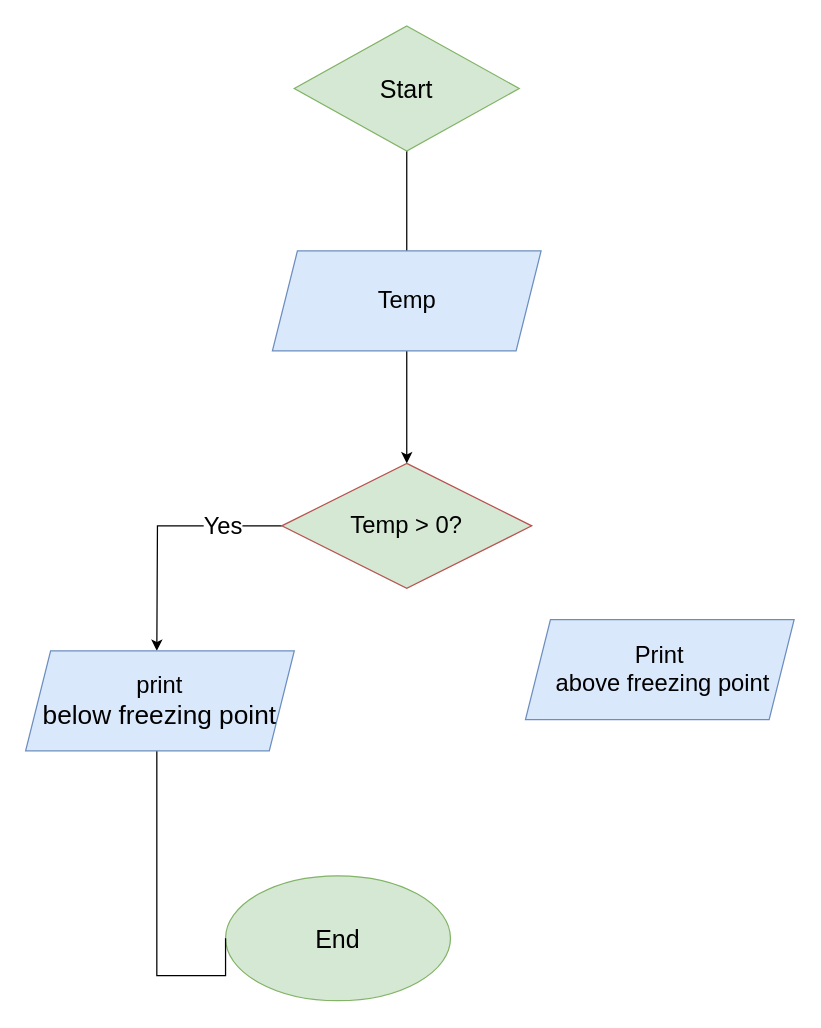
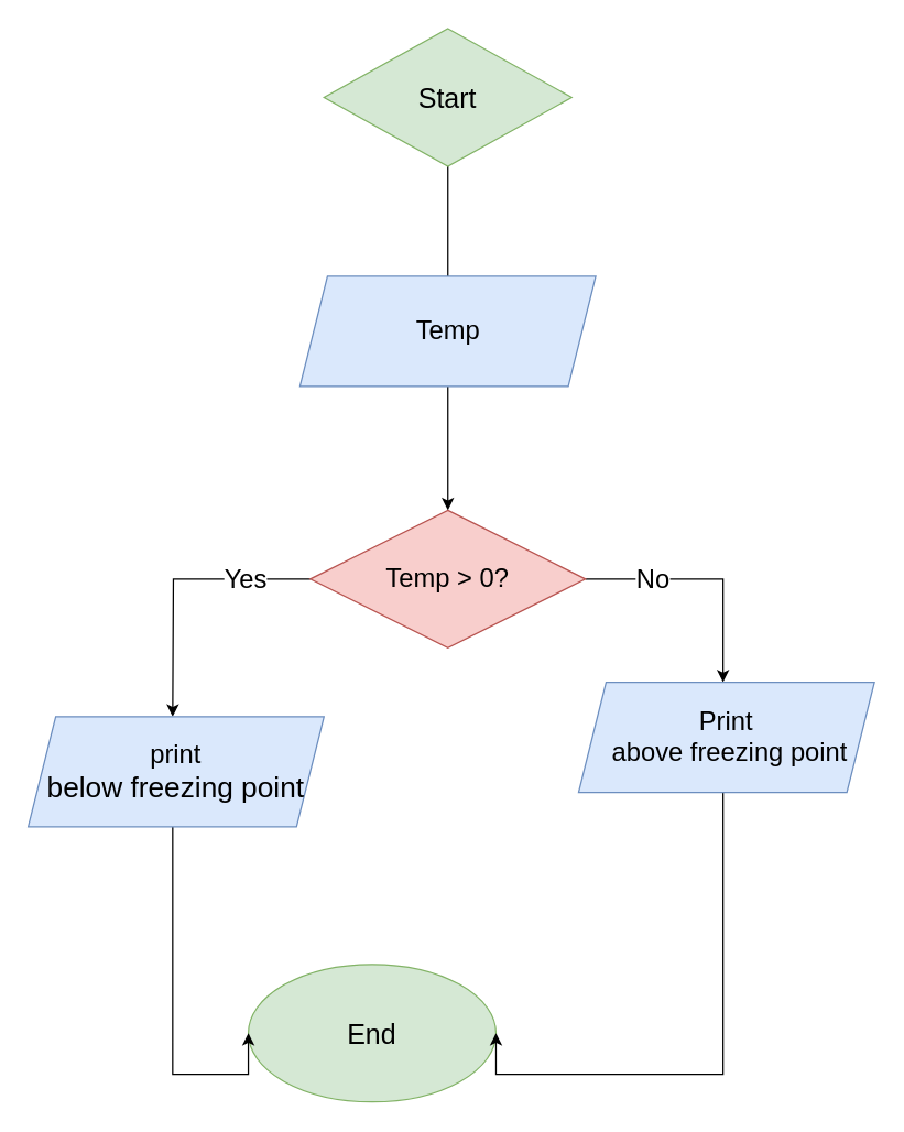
  <mxCell id="0" />
  <mxCell id="1" parent="0" />
  <mxCell id="2" style="edgeStyle=orthogonalEdgeStyle;rounded=0;orthogonalLoop=1;jettySize=auto;html=1;fontSize=20;" parent="1" source="3" edge="1"><mxGeometry relative="1" as="geometry"><mxPoint x="325" y="210" as="targetPoint" /></mxGeometry></mxCell>
  <mxCell id="3" value="&lt;font style=&quot;font-size: 20px;&quot;&gt;Start&lt;/font&gt;" style="rhombus;whiteSpace=wrap;html=1;fillColor=#d5e8d4;strokeColor=#82b366;" parent="1" vertex="1"><mxGeometry x="235" y="20" width="180" height="100" as="geometry" /></mxCell>
  <mxCell id="4" style="edgeStyle=orthogonalEdgeStyle;rounded=0;orthogonalLoop=1;jettySize=auto;html=1;fontSize=19;" parent="1" source="5" edge="1"><mxGeometry relative="1" as="geometry"><mxPoint x="325" y="370" as="targetPoint" /></mxGeometry></mxCell>
  <mxCell id="5" value="&lt;span style=&quot;font-size: 19px;&quot;&gt;Temp&lt;/span&gt;" style="shape=parallelogram;perimeter=parallelogramPerimeter;whiteSpace=wrap;html=1;fixedSize=1;fillColor=#dae8fc;strokeColor=#6c8ebf;" parent="1" vertex="1"><mxGeometry x="217.5" y="200" width="215" height="80" as="geometry" /></mxCell>
  <mxCell id="6" style="edgeStyle=orthogonalEdgeStyle;rounded=0;orthogonalLoop=1;jettySize=auto;html=1;fontSize=19;" parent="1" source="10" edge="1"><mxGeometry relative="1" as="geometry"><mxPoint x="125" y="520" as="targetPoint" /></mxGeometry></mxCell>
  <mxCell id="7" value="Yes" style="edgeLabel;html=1;align=center;verticalAlign=middle;resizable=0;points=[];fontSize=19;" parent="6" vertex="1" connectable="0"><mxGeometry x="-0.52" y="3" relative="1" as="geometry"><mxPoint y="-3" as="offset" /></mxGeometry></mxCell>
- <mxCell id="10" value="Temp &amp;gt; 0?" style="rhombus;whiteSpace=wrap;html=1;fontSize=19;fillColor=#d5e8d4;strokeColor=#b85450;" parent="1" vertex="1"><mxGeometry x="225" y="370" width="200" height="100" as="geometry" /></mxCell>
+ <mxCell id="8" style="edgeStyle=orthogonalEdgeStyle;rounded=0;orthogonalLoop=1;jettySize=auto;html=1;fontSize=19;exitX=1;exitY=0.5;exitDx=0;exitDy=0;" parent="1" source="10" target="15" edge="1"><mxGeometry relative="1" as="geometry"><Array as="points"><mxPoint x="525" y="420" /></Array></mxGeometry></mxCell>
+ <mxCell id="9" value="No" style="edgeLabel;html=1;align=center;verticalAlign=middle;resizable=0;points=[];fontSize=19;" parent="8" vertex="1" connectable="0"><mxGeometry x="-0.456" relative="1" as="geometry"><mxPoint as="offset" /></mxGeometry></mxCell>
+ <mxCell id="10" value="Temp &amp;gt; 0?" style="rhombus;whiteSpace=wrap;html=1;fontSize=19;fillColor=#f8cecc;strokeColor=#b85450;" parent="1" vertex="1"><mxGeometry x="225" y="370" width="200" height="100" as="geometry" /></mxCell>
  <mxCell id="11" value="&lt;font style=&quot;font-size: 20px;&quot;&gt;End&lt;/font&gt;" style="ellipse;whiteSpace=wrap;html=1;fillColor=#d5e8d4;strokeColor=#82b366;" parent="1" vertex="1"><mxGeometry x="180" y="700" width="180" height="100" as="geometry" /></mxCell>
- <mxCell id="12" style="edgeStyle=orthogonalEdgeStyle;rounded=0;orthogonalLoop=1;jettySize=auto;html=1;entryX=0;entryY=0.5;entryDx=0;entryDy=0;fontSize=19;endArrow=none;" parent="1" source="13" target="11" edge="1"><mxGeometry relative="1" as="geometry"><Array as="points"><mxPoint x="125" y="780" /></Array></mxGeometry></mxCell>
+ <mxCell id="12" style="edgeStyle=orthogonalEdgeStyle;rounded=0;orthogonalLoop=1;jettySize=auto;html=1;entryX=0;entryY=0.5;entryDx=0;entryDy=0;fontSize=19;" parent="1" source="13" target="11" edge="1"><mxGeometry relative="1" as="geometry"><Array as="points"><mxPoint x="125" y="780" /></Array></mxGeometry></mxCell>
  <mxCell id="13" value="&lt;span style=&quot;font-size: 19px;&quot;&gt;print&lt;br&gt;&lt;/span&gt;&lt;font style=&quot;font-size: 21px;&quot;&gt;below freezing point&lt;/font&gt;" style="shape=parallelogram;perimeter=parallelogramPerimeter;whiteSpace=wrap;html=1;fixedSize=1;fillColor=#dae8fc;strokeColor=#6c8ebf;" parent="1" vertex="1"><mxGeometry x="20" y="520" width="215" height="80" as="geometry" /></mxCell>
+ <mxCell id="14" style="edgeStyle=orthogonalEdgeStyle;rounded=0;orthogonalLoop=1;jettySize=auto;html=1;entryX=1;entryY=0.5;entryDx=0;entryDy=0;fontSize=19;" parent="1" source="15" target="11" edge="1"><mxGeometry relative="1" as="geometry"><Array as="points"><mxPoint x="525" y="780" /></Array></mxGeometry></mxCell>
  <mxCell id="15" value="&lt;span style=&quot;font-size: 19px;&quot;&gt;Print&lt;br&gt;&amp;nbsp;above freezing point&lt;br&gt;&lt;/span&gt;" style="shape=parallelogram;perimeter=parallelogramPerimeter;whiteSpace=wrap;html=1;fixedSize=1;fillColor=#dae8fc;strokeColor=#6c8ebf;" parent="1" vertex="1"><mxGeometry x="420" y="495" width="215" height="80" as="geometry" /></mxCell>
